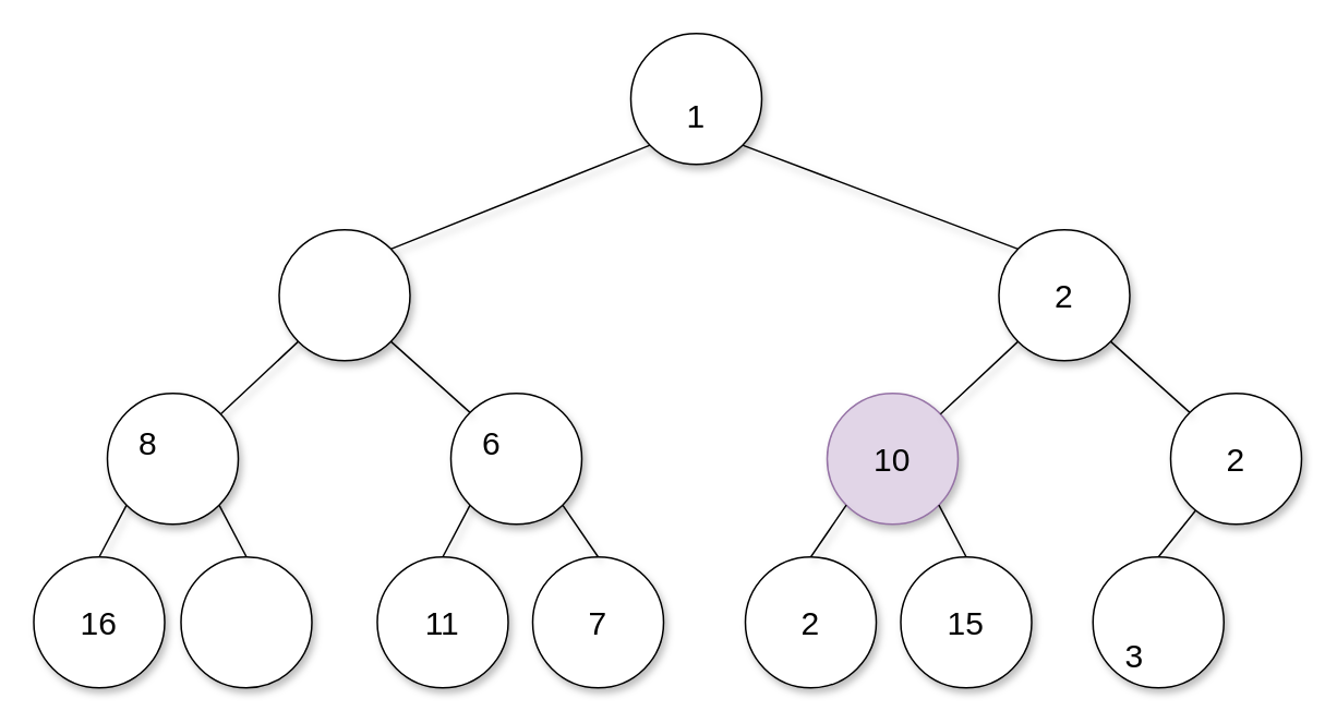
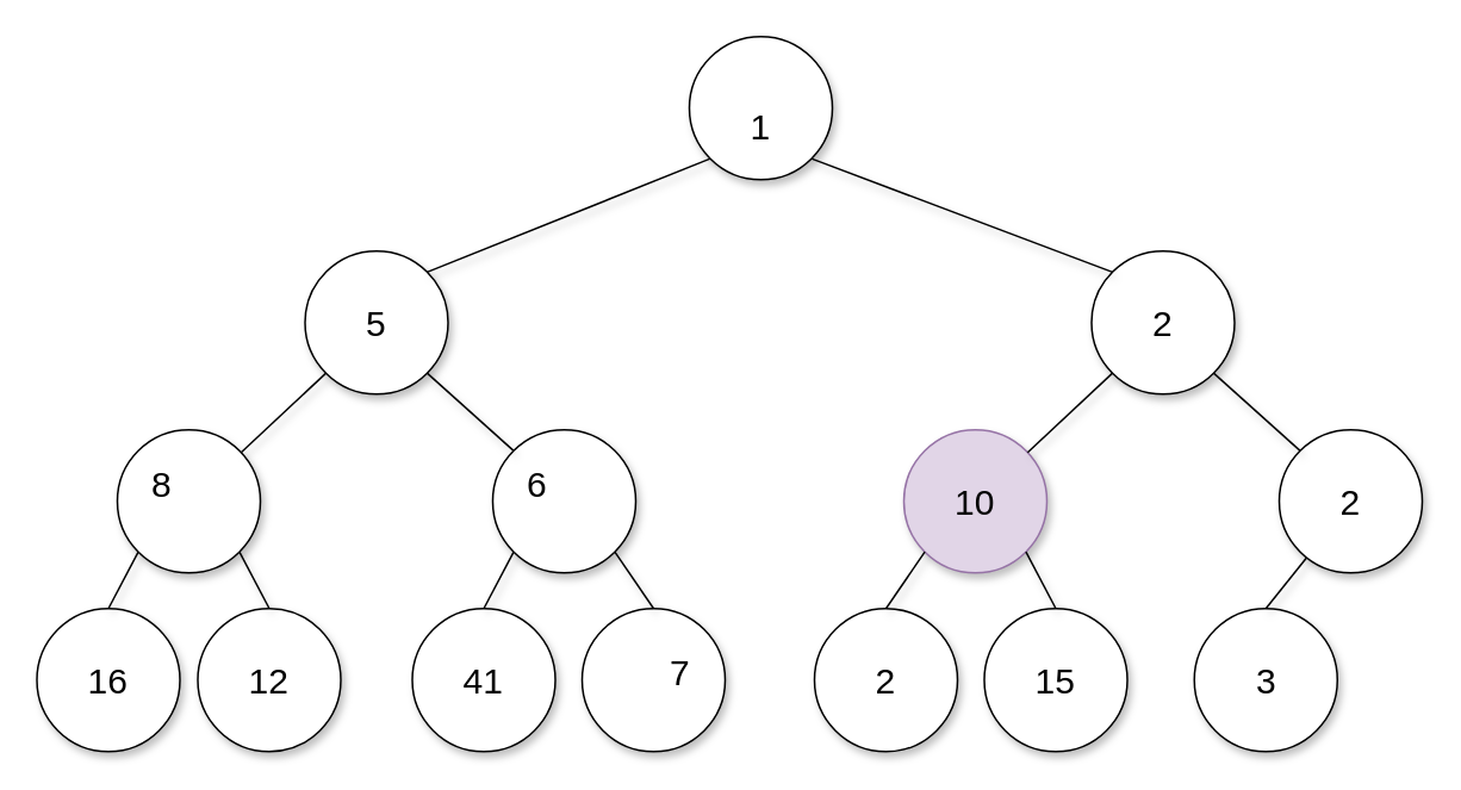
  <mxCell id="0" />
  <mxCell id="1" parent="0" />
  <mxCell id="2" value="" style="ellipse;whiteSpace=wrap;html=1;aspect=fixed;shadow=1;sketch=0;" vertex="1" parent="1"><mxGeometry x="385" y="20" width="80" height="80" as="geometry" /></mxCell>
  <mxCell id="3" value="1" style="text;html=1;strokeColor=none;fillColor=none;align=center;verticalAlign=middle;whiteSpace=wrap;rounded=0;fontSize=20;shadow=1;sketch=0;" vertex="1" parent="1"><mxGeometry x="405" y="60" width="40" height="20" as="geometry" /></mxCell>
  <mxCell id="4" value="" style="ellipse;whiteSpace=wrap;html=1;aspect=fixed;shadow=1;sketch=0;" vertex="1" parent="1"><mxGeometry x="170" y="140" width="80" height="80" as="geometry" /></mxCell>
+ <mxCell id="5" value="5" style="text;html=1;strokeColor=none;fillColor=none;align=center;verticalAlign=middle;whiteSpace=wrap;rounded=0;fontSize=20;shadow=1;sketch=0;" vertex="1" parent="1"><mxGeometry x="190" y="170" width="40" height="20" as="geometry" /></mxCell>
  <mxCell id="6" value="" style="ellipse;whiteSpace=wrap;html=1;aspect=fixed;shadow=1;sketch=0;" vertex="1" parent="1"><mxGeometry x="610" y="140" width="80" height="80" as="geometry" /></mxCell>
  <mxCell id="7" value="2" style="text;html=1;strokeColor=none;fillColor=none;align=center;verticalAlign=middle;whiteSpace=wrap;rounded=0;fontSize=20;shadow=1;sketch=0;" vertex="1" parent="1"><mxGeometry x="630" y="170" width="40" height="20" as="geometry" /></mxCell>
  <mxCell id="8" value="" style="ellipse;whiteSpace=wrap;html=1;aspect=fixed;shadow=1;sketch=0;" vertex="1" parent="1"><mxGeometry x="275" y="240" width="80" height="80" as="geometry" /></mxCell>
  <mxCell id="9" value="6" style="text;html=1;strokeColor=none;fillColor=none;align=center;verticalAlign=middle;whiteSpace=wrap;rounded=0;fontSize=20;shadow=1;sketch=0;" vertex="1" parent="1"><mxGeometry x="280" y="260" width="40" height="20" as="geometry" /></mxCell>
  <mxCell id="10" value="" style="ellipse;whiteSpace=wrap;html=1;aspect=fixed;shadow=1;sketch=0;" vertex="1" parent="1"><mxGeometry y="240" width="80" height="80" as="geometry" x="65" /></mxCell>
  <mxCell id="11" value="8" style="text;html=1;strokeColor=none;fillColor=none;align=center;verticalAlign=middle;whiteSpace=wrap;rounded=0;fontSize=20;shadow=1;sketch=0;" vertex="1" parent="1"><mxGeometry x="70" y="260" width="40" height="20" as="geometry" /></mxCell>
  <mxCell id="12" value="" style="ellipse;whiteSpace=wrap;html=1;aspect=fixed;shadow=1;sketch=0;" vertex="1" parent="1"><mxGeometry x="230" y="340" width="80" height="80" as="geometry" /></mxCell>
- <mxCell id="13" value="11" style="text;html=1;strokeColor=none;fillColor=none;align=center;verticalAlign=middle;whiteSpace=wrap;rounded=0;fontSize=20;shadow=1;sketch=0;" vertex="1" parent="1"><mxGeometry x="250" y="370" width="40" height="20" as="geometry" /></mxCell>
+ <mxCell id="13" value="41" style="text;html=1;strokeColor=none;fillColor=none;align=center;verticalAlign=middle;whiteSpace=wrap;rounded=0;fontSize=20;shadow=1;sketch=0;" vertex="1" parent="1"><mxGeometry x="250" y="370" width="40" height="20" as="geometry" /></mxCell>
  <mxCell id="14" value="" style="ellipse;whiteSpace=wrap;html=1;aspect=fixed;shadow=1;sketch=0;" vertex="1" parent="1"><mxGeometry x="110" y="340" width="80" height="80" as="geometry" /></mxCell>
+ <mxCell id="15" value="12" style="text;html=1;strokeColor=none;fillColor=none;align=center;verticalAlign=middle;whiteSpace=wrap;rounded=0;fontSize=20;shadow=1;sketch=0;" vertex="1" parent="1"><mxGeometry x="130" y="370" width="40" height="20" as="geometry" /></mxCell>
  <mxCell id="16" value="" style="ellipse;whiteSpace=wrap;html=1;aspect=fixed;shadow=1;sketch=0;" vertex="1" parent="1"><mxGeometry x="20" y="340" width="80" height="80" as="geometry" /></mxCell>
  <mxCell id="17" value="16" style="text;html=1;strokeColor=none;fillColor=none;align=center;verticalAlign=middle;whiteSpace=wrap;rounded=0;fontSize=20;shadow=1;sketch=0;" vertex="1" parent="1"><mxGeometry x="40" y="370" width="40" height="20" as="geometry" /></mxCell>
  <mxCell id="18" value="" style="ellipse;whiteSpace=wrap;html=1;aspect=fixed;shadow=1;sketch=0;" vertex="1" parent="1"><mxGeometry x="715" y="240" width="80" height="80" as="geometry" /></mxCell>
  <mxCell id="19" value="2" style="text;html=1;strokeColor=none;fillColor=none;align=center;verticalAlign=middle;whiteSpace=wrap;rounded=0;fontSize=20;shadow=1;sketch=0;" vertex="1" parent="1"><mxGeometry x="735" y="270" width="40" height="20" as="geometry" /></mxCell>
  <mxCell id="20" value="" style="ellipse;whiteSpace=wrap;html=1;aspect=fixed;shadow=1;sketch=0;fillColor=#e1d5e7;strokeColor=#9673a6;" vertex="1" parent="1"><mxGeometry x="505" y="240" width="80" height="80" as="geometry" /></mxCell>
  <mxCell id="21" value="10" style="text;html=1;strokeColor=none;fillColor=none;align=center;verticalAlign=middle;whiteSpace=wrap;rounded=0;fontSize=20;shadow=1;sketch=0;" vertex="1" parent="1"><mxGeometry x="525" y="270" width="40" height="20" as="geometry" /></mxCell>
  <mxCell id="22" value="" style="endArrow=none;html=1;fontSize=20;entryX=0;entryY=1;entryDx=0;entryDy=0;exitX=1;exitY=0;exitDx=0;exitDy=0;shadow=1;sketch=0;" edge="1" parent="1" source="4" target="2"><mxGeometry width="50" height="50" relative="1" as="geometry"><mxPoint x="360" y="170" as="sourcePoint" /><mxPoint x="410" y="120" as="targetPoint" /></mxGeometry></mxCell>
  <mxCell id="23" value="" style="endArrow=none;html=1;fontSize=20;entryX=1;entryY=1;entryDx=0;entryDy=0;exitX=0;exitY=0;exitDx=0;exitDy=0;shadow=1;sketch=0;" edge="1" parent="1" source="6" target="2"><mxGeometry width="50" height="50" relative="1" as="geometry"><mxPoint x="360" y="205" as="sourcePoint" /><mxPoint x="410" y="155" as="targetPoint" /></mxGeometry></mxCell>
  <mxCell id="24" value="" style="endArrow=none;html=1;fontSize=20;entryX=0;entryY=1;entryDx=0;entryDy=0;shadow=1;sketch=0;" edge="1" parent="1" source="10" target="4"><mxGeometry width="50" height="50" relative="1" as="geometry"><mxPoint x="160" y="290" as="sourcePoint" /><mxPoint x="210" y="240" as="targetPoint" /></mxGeometry></mxCell>
  <mxCell id="25" value="" style="endArrow=none;html=1;fontSize=20;entryX=1;entryY=1;entryDx=0;entryDy=0;exitX=0;exitY=0;exitDx=0;exitDy=0;shadow=1;sketch=0;" edge="1" parent="1" source="8" target="4"><mxGeometry width="50" height="50" relative="1" as="geometry"><mxPoint x="160" y="315" as="sourcePoint" /><mxPoint x="210" y="265" as="targetPoint" /></mxGeometry></mxCell>
  <mxCell id="26" value="" style="endArrow=none;html=1;fontSize=20;exitX=0.5;exitY=0;exitDx=0;exitDy=0;entryX=0;entryY=1;entryDx=0;entryDy=0;shadow=1;sketch=0;" edge="1" parent="1" source="16" target="10"><mxGeometry width="50" height="50" relative="1" as="geometry"><mxPoint x="160" y="330" as="sourcePoint" /><mxPoint x="210" y="280" as="targetPoint" /></mxGeometry></mxCell>
  <mxCell id="27" value="" style="endArrow=none;html=1;fontSize=20;entryX=1;entryY=1;entryDx=0;entryDy=0;exitX=0.5;exitY=0;exitDx=0;exitDy=0;shadow=1;sketch=0;" edge="1" parent="1" source="14" target="10"><mxGeometry width="50" height="50" relative="1" as="geometry"><mxPoint x="185" y="340" as="sourcePoint" /><mxPoint x="235" y="290" as="targetPoint" /></mxGeometry></mxCell>
  <mxCell id="28" value="" style="endArrow=none;html=1;fontSize=20;entryX=0;entryY=1;entryDx=0;entryDy=0;exitX=0.5;exitY=0;exitDx=0;exitDy=0;shadow=1;sketch=0;" edge="1" parent="1" source="12" target="8"><mxGeometry width="50" height="50" relative="1" as="geometry"><mxPoint x="200" y="350" as="sourcePoint" /><mxPoint x="250" y="300" as="targetPoint" /></mxGeometry></mxCell>
  <mxCell id="29" value="" style="endArrow=none;html=1;fontSize=20;entryX=0;entryY=1;entryDx=0;entryDy=0;shadow=1;sketch=0;" edge="1" parent="1" source="20" target="6"><mxGeometry width="50" height="50" relative="1" as="geometry"><mxPoint x="490" y="230" as="sourcePoint" /><mxPoint x="540" y="180" as="targetPoint" /></mxGeometry></mxCell>
  <mxCell id="30" value="" style="endArrow=none;html=1;fontSize=20;entryX=1;entryY=1;entryDx=0;entryDy=0;exitX=0;exitY=0;exitDx=0;exitDy=0;shadow=1;sketch=0;" edge="1" parent="1" source="18" target="6"><mxGeometry width="50" height="50" relative="1" as="geometry"><mxPoint x="640" y="330" as="sourcePoint" /><mxPoint x="690" y="280" as="targetPoint" /></mxGeometry></mxCell>
  <mxCell id="31" value="" style="ellipse;whiteSpace=wrap;html=1;aspect=fixed;shadow=1;sketch=0;" vertex="1" parent="1"><mxGeometry x="325" y="340" width="80" height="80" as="geometry" /></mxCell>
- <mxCell id="32" value="7" style="text;html=1;align=center;verticalAlign=middle;whiteSpace=wrap;rounded=0;fontSize=20;shadow=1;sketch=0;" vertex="1" parent="1"><mxGeometry x="345" y="370" width="40" height="20" as="geometry" /></mxCell>
+ <mxCell id="32" value="7" style="text;html=1;align=center;verticalAlign=middle;whiteSpace=wrap;rounded=0;fontSize=20;shadow=1;sketch=0;" vertex="1" parent="1"><mxGeometry x="360" y="365" width="40" height="20" as="geometry" /></mxCell>
  <mxCell id="33" value="" style="endArrow=none;html=1;fontSize=20;exitX=0.5;exitY=0;exitDx=0;exitDy=0;entryX=1;entryY=1;entryDx=0;entryDy=0;shadow=1;sketch=0;" edge="1" parent="1" source="31" target="8"><mxGeometry width="50" height="50" relative="1" as="geometry"><mxPoint x="510" y="430" as="sourcePoint" /><mxPoint x="560" y="380" as="targetPoint" /></mxGeometry></mxCell>
  <mxCell id="34" value="" style="ellipse;whiteSpace=wrap;html=1;aspect=fixed;shadow=1;sketch=0;" vertex="1" parent="1"><mxGeometry x="455" y="340" width="80" height="80" as="geometry" /></mxCell>
  <mxCell id="35" value="2" style="text;html=1;strokeColor=none;fillColor=none;align=center;verticalAlign=middle;whiteSpace=wrap;rounded=0;fontSize=20;shadow=1;sketch=0;" vertex="1" parent="1"><mxGeometry x="475" y="370" width="40" height="20" as="geometry" /></mxCell>
  <mxCell id="36" value="" style="ellipse;whiteSpace=wrap;html=1;aspect=fixed;shadow=1;sketch=0;" vertex="1" parent="1"><mxGeometry x="550" y="340" width="80" height="80" as="geometry" /></mxCell>
  <mxCell id="37" value="15" style="text;html=1;align=center;verticalAlign=middle;whiteSpace=wrap;rounded=0;fontSize=20;shadow=1;sketch=0;" vertex="1" parent="1"><mxGeometry x="570" y="370" width="40" height="20" as="geometry" /></mxCell>
  <mxCell id="38" value="" style="ellipse;whiteSpace=wrap;html=1;aspect=fixed;shadow=1;sketch=0;" vertex="1" parent="1"><mxGeometry x="667.5" y="340" width="80" height="80" as="geometry" /></mxCell>
- <mxCell id="39" value="3" style="text;html=1;strokeColor=none;fillColor=none;align=center;verticalAlign=middle;whiteSpace=wrap;rounded=0;fontSize=20;shadow=1;sketch=0;" vertex="1" parent="1"><mxGeometry x="672.5" y="390" width="40" height="20" as="geometry" /></mxCell>
+ <mxCell id="39" value="3" style="text;html=1;strokeColor=none;fillColor=none;align=center;verticalAlign=middle;whiteSpace=wrap;rounded=0;fontSize=20;shadow=1;sketch=0;" vertex="1" parent="1"><mxGeometry x="687.5" y="370" width="40" height="20" as="geometry" /></mxCell>
  <mxCell id="40" value="" style="endArrow=none;html=1;fontSize=20;exitX=0.5;exitY=0;exitDx=0;exitDy=0;entryX=0;entryY=1;entryDx=0;entryDy=0;shadow=1;sketch=0;" edge="1" parent="1" source="34" target="20"><mxGeometry width="50" height="50" relative="1" as="geometry"><mxPoint x="455" y="310" as="sourcePoint" /><mxPoint x="505" y="260" as="targetPoint" /></mxGeometry></mxCell>
  <mxCell id="41" value="" style="endArrow=none;html=1;fontSize=20;exitX=0.5;exitY=0;exitDx=0;exitDy=0;entryX=1;entryY=1;entryDx=0;entryDy=0;shadow=1;sketch=0;" edge="1" parent="1" source="36" target="20"><mxGeometry width="50" height="50" relative="1" as="geometry"><mxPoint x="455" y="310" as="sourcePoint" /><mxPoint x="505" y="260" as="targetPoint" /></mxGeometry></mxCell>
  <mxCell id="42" value="" style="endArrow=none;html=1;fontSize=20;exitX=0.5;exitY=0;exitDx=0;exitDy=0;shadow=1;sketch=0;" edge="1" parent="1" source="38" target="18"><mxGeometry width="50" height="50" relative="1" as="geometry"><mxPoint x="455" y="310" as="sourcePoint" /><mxPoint x="505" y="260" as="targetPoint" /></mxGeometry></mxCell>
